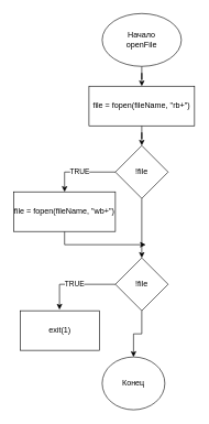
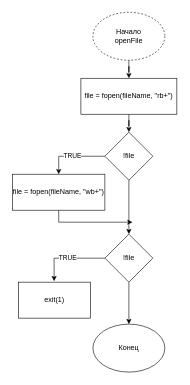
  <mxCell id="0" />
  <mxCell id="1" parent="0" />
  <mxCell id="2" style="edgeStyle=orthogonalEdgeStyle;rounded=0;orthogonalLoop=1;jettySize=auto;html=1;" parent="1" source="3" target="5" edge="1"><mxGeometry relative="1" as="geometry" /></mxCell>
- <mxCell id="3" value="Начало&lt;br&gt;openFile" style="ellipse;whiteSpace=wrap;html=1;" parent="1" vertex="1"><mxGeometry x="154" y="20" width="120" height="80" as="geometry" /></mxCell>
+ <mxCell id="3" value="Начало&lt;br&gt;openFile" style="ellipse;whiteSpace=wrap;html=1;dashed=1;" parent="1" vertex="1"><mxGeometry x="154" y="20" width="120" height="80" as="geometry" /></mxCell>
  <mxCell id="4" style="edgeStyle=orthogonalEdgeStyle;rounded=0;orthogonalLoop=1;jettySize=auto;html=1;" parent="1" source="5" target="8" edge="1"><mxGeometry relative="1" as="geometry" /></mxCell>
  <mxCell id="5" value="file = fopen(fileName, &quot;rb+&quot;)" style="rounded=0;whiteSpace=wrap;html=1;" parent="1" vertex="1"><mxGeometry x="134" y="130" width="160" height="60" as="geometry" /></mxCell>
  <mxCell id="6" value="TRUE" style="edgeStyle=orthogonalEdgeStyle;rounded=0;orthogonalLoop=1;jettySize=auto;html=1;entryX=0.5;entryY=0;entryDx=0;entryDy=0;" parent="1" source="8" target="10" edge="1"><mxGeometry relative="1" as="geometry"><Array as="points"><mxPoint x="97" y="260" /></Array></mxGeometry></mxCell>
  <mxCell id="7" style="edgeStyle=orthogonalEdgeStyle;rounded=0;orthogonalLoop=1;jettySize=auto;html=1;entryX=0.5;entryY=0;entryDx=0;entryDy=0;" parent="1" source="8" target="13" edge="1"><mxGeometry relative="1" as="geometry" /></mxCell>
  <mxCell id="8" value="!file" style="rhombus;whiteSpace=wrap;html=1;" parent="1" vertex="1"><mxGeometry x="174" y="220" width="80" height="80" as="geometry" /></mxCell>
  <mxCell id="9" style="edgeStyle=orthogonalEdgeStyle;rounded=0;orthogonalLoop=1;jettySize=auto;html=1;" edge="1" parent="1" source="10"><mxGeometry relative="1" as="geometry"><mxPoint x="220" y="370" as="targetPoint" /><Array as="points"><mxPoint x="97" y="370" /></Array></mxGeometry></mxCell>
  <mxCell id="10" value="file = fopen(fileName, &quot;wb+&quot;)" style="rounded=0;whiteSpace=wrap;html=1;" parent="1" vertex="1"><mxGeometry x="20" y="290" width="154" height="60" as="geometry" /></mxCell>
  <mxCell id="11" value="TRUE" style="edgeStyle=orthogonalEdgeStyle;rounded=0;orthogonalLoop=1;jettySize=auto;html=1;entryX=0.436;entryY=-0.021;entryDx=0;entryDy=0;entryPerimeter=0;" parent="1" source="13" edge="1"><mxGeometry relative="1" as="geometry"><mxPoint x="89.32" y="468.32" as="targetPoint" /><Array as="points"><mxPoint x="89" y="430" /></Array></mxGeometry></mxCell>
  <mxCell id="12" style="edgeStyle=orthogonalEdgeStyle;rounded=0;orthogonalLoop=1;jettySize=auto;html=1;entryX=0.5;entryY=0;entryDx=0;entryDy=0;" parent="1" source="13" target="15" edge="1"><mxGeometry relative="1" as="geometry" /></mxCell>
  <mxCell id="13" value="!file" style="rhombus;whiteSpace=wrap;html=1;" parent="1" vertex="1"><mxGeometry x="174" y="390" width="80" height="80" as="geometry" /></mxCell>
  <mxCell id="14" value="exit(1)" style="rounded=0;whiteSpace=wrap;html=1;" parent="1" vertex="1"><mxGeometry x="30" y="470" width="120" height="60" as="geometry" /></mxCell>
- <mxCell id="15" value="Конец" style="ellipse;whiteSpace=wrap;html=1;" parent="1" vertex="1"><mxGeometry x="154" y="540" width="95" height="80" as="geometry" /></mxCell>
+ <mxCell id="15" value="Конец" style="ellipse;whiteSpace=wrap;html=1;" parent="1" vertex="1"><mxGeometry x="154" y="540" width="120" height="80" as="geometry" /></mxCell>
